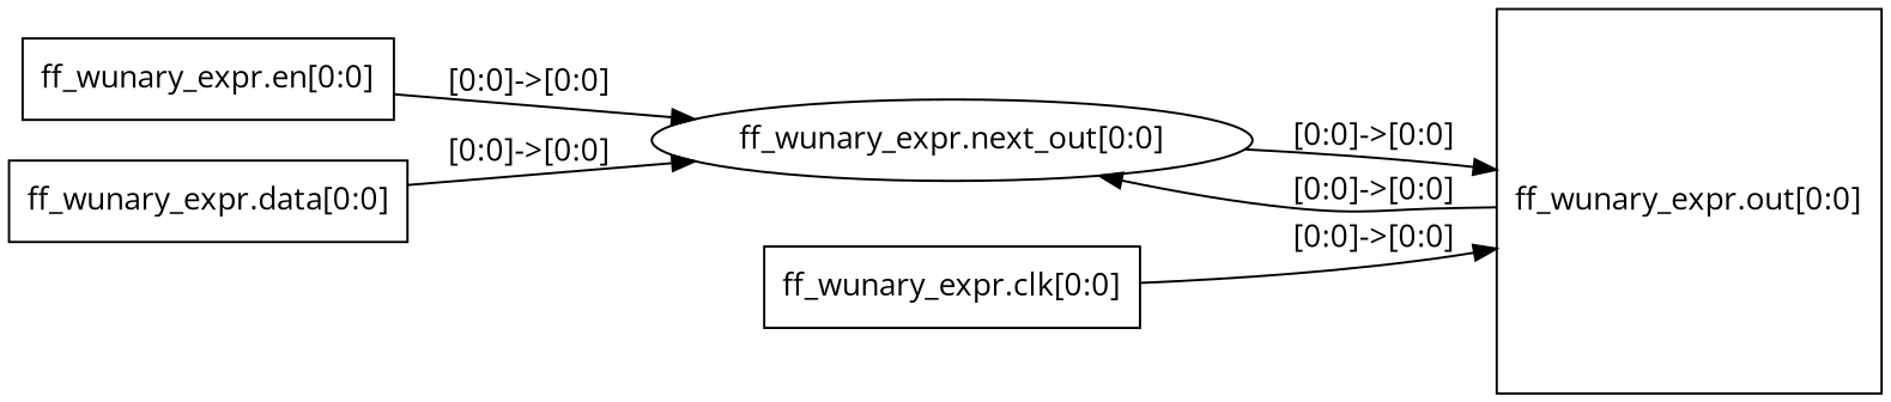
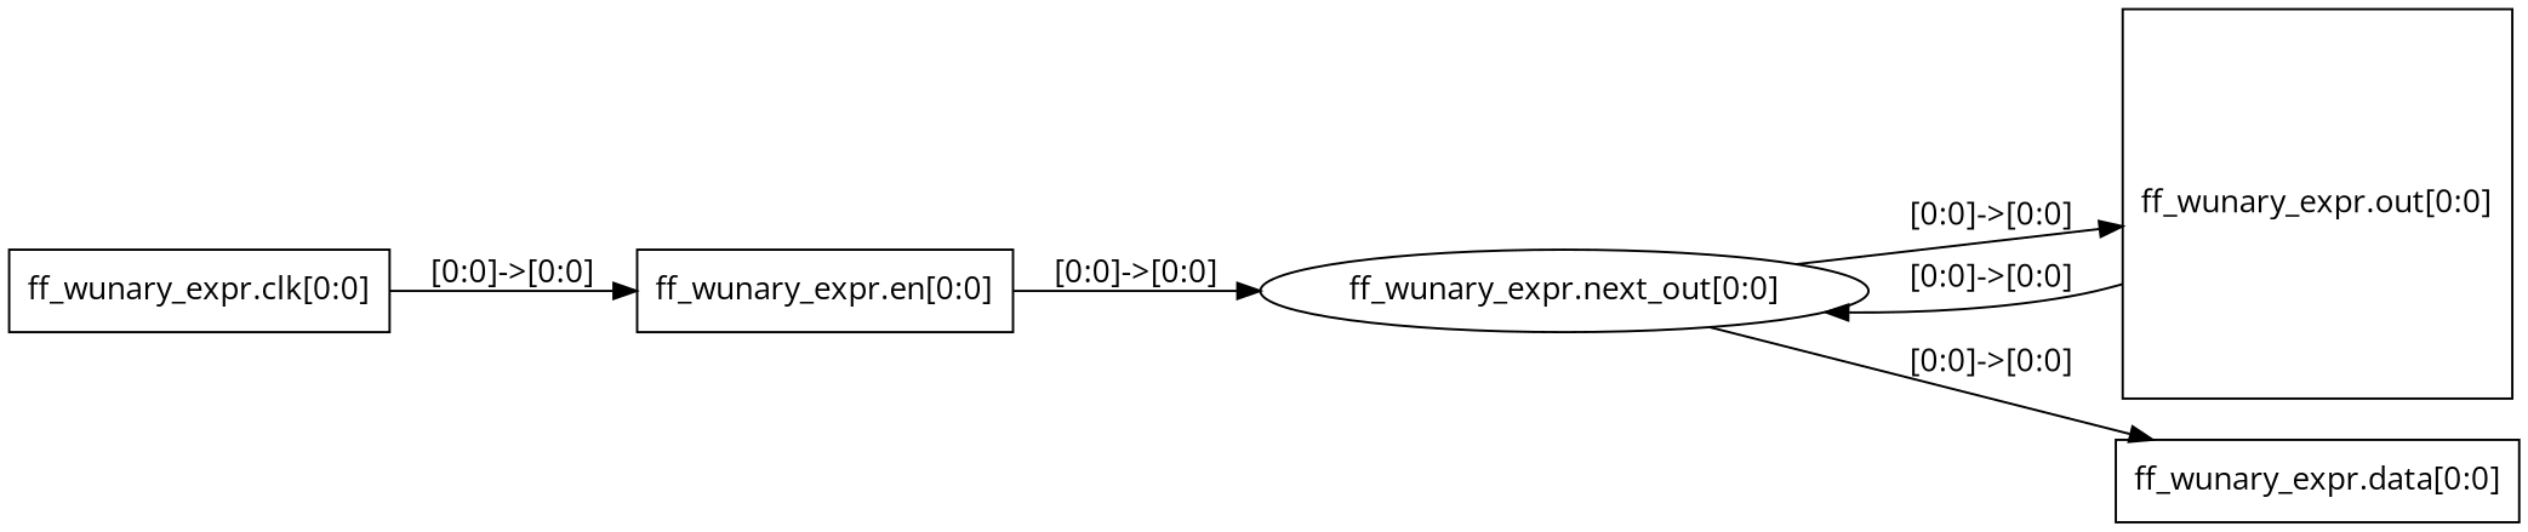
  digraph {
    fontname="Open Sans"
    rankdir=LR
    node [fontname="Open Sans" shape=rectangle]
    edge [fontname="Open Sans"]
    n1 [label="ff_wunary_expr.en[0:0]"]
    n2 [label="ff_wunary_expr.next_out[0:0]" shape=ellipse]
    n3 [label="ff_wunary_expr.out[0:0]" shape=square]
    n4 [label="ff_wunary_expr.data[0:0]"]
    n5 [label="ff_wunary_expr.clk[0:0]"]
    n1 -> n2 [label="[0:0]->[0:0]"]
    n2 -> n3 [label="[0:0]->[0:0]"]
    n3 -> n2 [label="[0:0]->[0:0]"]
-   n4 -> n2 [label="[0:0]->[0:0]"]
-   n5 -> n3 [label="[0:0]->[0:0]"]
+   n2 -> n4 [label="[0:0]->[0:0]"]
+   n5 -> n1 [label="[0:0]->[0:0]"]
  }
